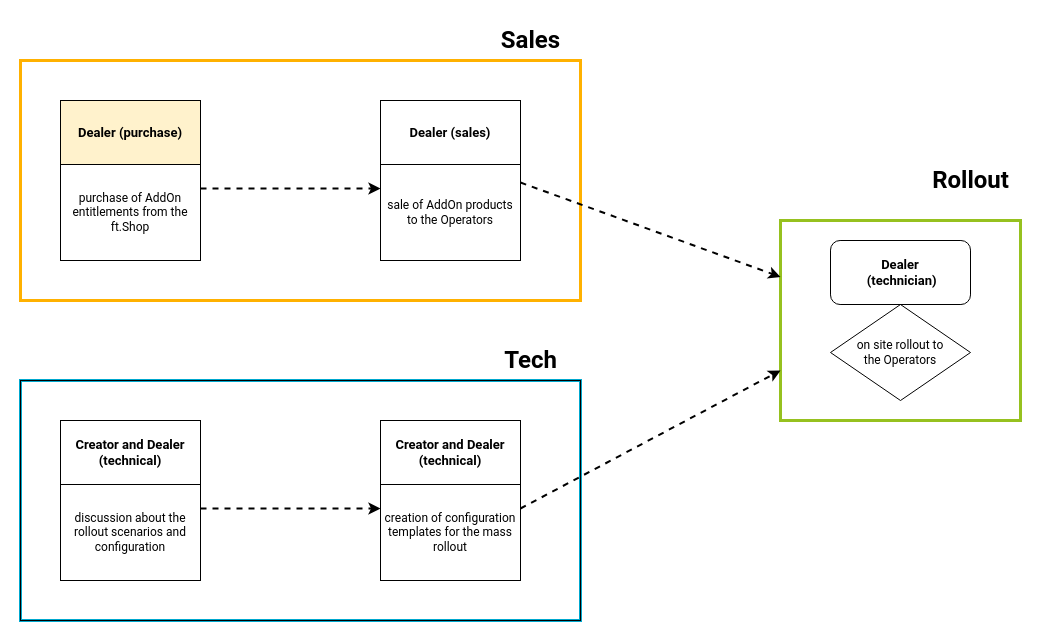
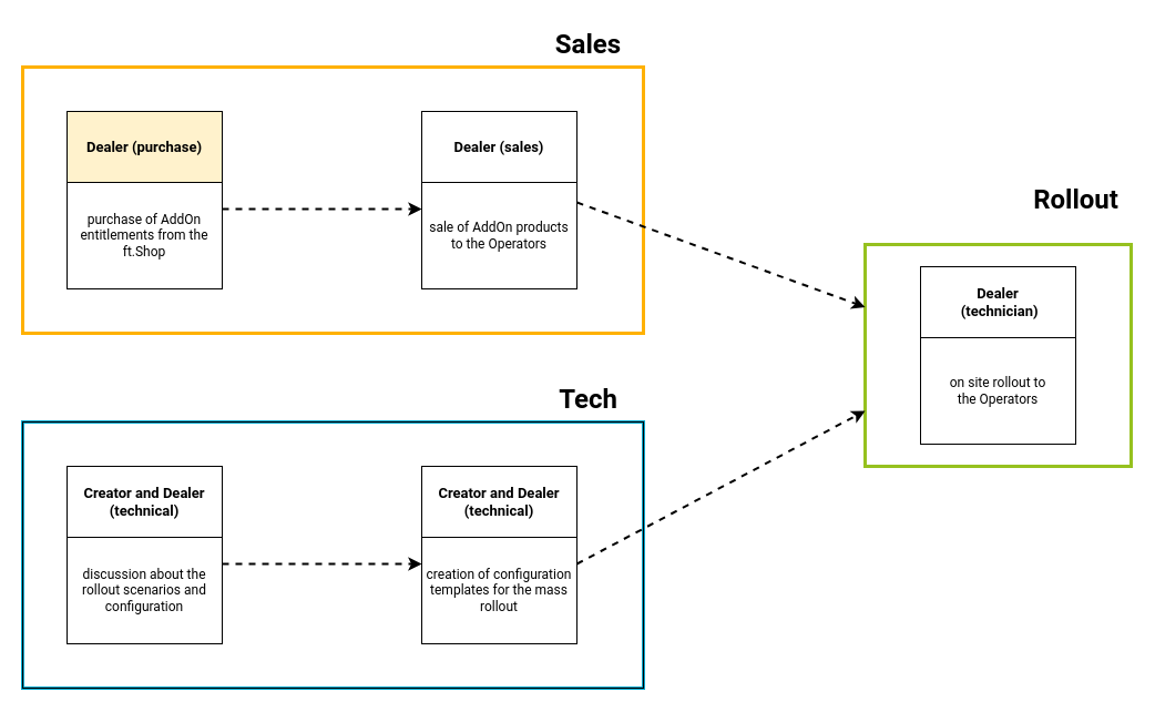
  <mxCell id="0" />
  <mxCell id="1" parent="0" />
  <mxCell id="2" value="" style="rounded=0;whiteSpace=wrap;html=1;fillColor=none;strokeWidth=3;strokeColor=#ffb100;" parent="1" vertex="1"><mxGeometry y="60" width="560" height="240" as="geometry" x="20" /></mxCell>
  <mxCell id="3" value="" style="group;strokeWidth=3;strokeColor=#00a8ce;" parent="1" vertex="1" connectable="0"><mxGeometry y="380" width="560" height="240" as="geometry" x="20" /></mxCell>
  <mxCell id="4" value="" style="rounded=0;whiteSpace=wrap;html=1;fillColor=none;" parent="3" vertex="1"><mxGeometry width="560" height="240" as="geometry" /></mxCell>
  <mxCell id="5" value="" style="group" parent="3" vertex="1" connectable="0"><mxGeometry x="40" y="40" width="140" height="160" as="geometry" /></mxCell>
  <mxCell id="6" value="&lt;span style=&quot;font-family: &amp;#34;roboto&amp;#34;&quot;&gt;discussion about the rollout scenarios and configuration&lt;/span&gt;" style="rounded=0;whiteSpace=wrap;html=1;" parent="5" vertex="1"><mxGeometry y="64" width="140" height="96" as="geometry" /></mxCell>
  <mxCell id="7" value="&lt;font face=&quot;Roboto&quot; data-font-src=&quot;https://fonts.googleapis.com/css?family=Roboto&quot; style=&quot;font-size: 13px&quot;&gt;&lt;b&gt;Creator and Dealer (technical)&lt;/b&gt;&lt;/font&gt;" style="rounded=0;whiteSpace=wrap;html=1;" parent="5" vertex="1"><mxGeometry width="140" height="64" as="geometry" /></mxCell>
  <mxCell id="8" value="" style="group" parent="3" vertex="1" connectable="0"><mxGeometry x="360" y="40" width="140" height="160" as="geometry" /></mxCell>
  <mxCell id="9" value="&lt;span style=&quot;font-family: &amp;#34;roboto&amp;#34;&quot;&gt;creation of configuration templates for the mass rollout&lt;/span&gt;" style="rounded=0;whiteSpace=wrap;html=1;" parent="8" vertex="1"><mxGeometry y="64" width="140" height="96" as="geometry" /></mxCell>
  <mxCell id="10" value="&lt;b style=&quot;font-family: &amp;#34;roboto&amp;#34; ; font-size: 13px&quot;&gt;Creator and Dealer (technical)&lt;/b&gt;" style="rounded=0;whiteSpace=wrap;html=1;" parent="8" vertex="1"><mxGeometry width="140" height="64" as="geometry" /></mxCell>
  <mxCell id="11" value="" style="endArrow=classic;html=1;exitX=1;exitY=0.25;exitDx=0;exitDy=0;strokeWidth=2;dashed=1;entryX=0;entryY=0.25;entryDx=0;entryDy=0;" parent="3" source="6" target="9" edge="1"><mxGeometry width="50" height="50" relative="1" as="geometry"><mxPoint x="179.76" y="140" as="sourcePoint" /><mxPoint x="360" y="141.441" as="targetPoint" /></mxGeometry></mxCell>
  <mxCell id="12" value="&lt;font face=&quot;Roboto&quot; data-font-src=&quot;https://fonts.googleapis.com/css?family=Roboto&quot;&gt;Sales&lt;/font&gt;" style="text;strokeColor=none;fillColor=none;html=1;fontSize=24;fontStyle=1;verticalAlign=middle;align=center;" parent="1" vertex="1"><mxGeometry x="480" y="20" width="100" height="40" as="geometry" /></mxCell>
  <mxCell id="13" value="&lt;font face=&quot;Roboto&quot; data-font-src=&quot;https://fonts.googleapis.com/css?family=Roboto&quot;&gt;Tech&lt;/font&gt;" style="text;strokeColor=none;fillColor=none;html=1;fontSize=24;fontStyle=1;verticalAlign=middle;align=center;" parent="1" vertex="1"><mxGeometry x="480" y="340" width="100" height="40" as="geometry" /></mxCell>
  <mxCell id="14" value="" style="rounded=0;whiteSpace=wrap;html=1;fillColor=none;strokeWidth=3;strokeColor=#96c11f;" parent="1" vertex="1"><mxGeometry x="780" y="220" width="240" height="200" as="geometry" /></mxCell>
- <mxCell id="15" value="&lt;font face=&quot;roboto&quot;&gt;on site rollout to &lt;br&gt;the Operators&lt;/font&gt;" style="rhombus;whiteSpace=wrap;html=1;" parent="1" vertex="1"><mxGeometry x="830" y="304" width="140" height="96" as="geometry" /></mxCell>
- <mxCell id="16" value="&lt;b style=&quot;font-family: &amp;#34;roboto&amp;#34; ; font-size: 13px&quot;&gt;Dealer&lt;br&gt;&amp;nbsp;(technician)&lt;/b&gt;" style="whiteSpace=wrap;html=1;rounded=1;" parent="1" vertex="1"><mxGeometry x="830" y="240" width="140" height="64" as="geometry" /></mxCell>
+ <mxCell id="15" value="&lt;font face=&quot;roboto&quot;&gt;on site rollout to &lt;br&gt;the Operators&lt;/font&gt;" style="rounded=0;whiteSpace=wrap;html=1;" parent="1" vertex="1"><mxGeometry x="830" y="304" width="140" height="96" as="geometry" /></mxCell>
+ <mxCell id="16" value="&lt;b style=&quot;font-family: &amp;#34;roboto&amp;#34; ; font-size: 13px&quot;&gt;Dealer&lt;br&gt;&amp;nbsp;(technician)&lt;/b&gt;" style="rounded=0;whiteSpace=wrap;html=1;" parent="1" vertex="1"><mxGeometry x="830" y="240" width="140" height="64" as="geometry" /></mxCell>
  <mxCell id="17" value="&lt;font face=&quot;Roboto&quot; data-font-src=&quot;https://fonts.googleapis.com/css?family=Roboto&quot;&gt;Rollout&lt;/font&gt;" style="text;strokeColor=none;fillColor=none;html=1;fontSize=24;fontStyle=1;verticalAlign=middle;align=center;" parent="1" vertex="1"><mxGeometry x="920" y="160" width="100" height="40" as="geometry" /></mxCell>
  <mxCell id="18" value="" style="endArrow=classic;html=1;exitX=1;exitY=0.188;exitDx=0;exitDy=0;strokeWidth=2;dashed=1;exitPerimeter=0;" parent="1" source="21" target="14" edge="1"><mxGeometry width="50" height="50" relative="1" as="geometry"><mxPoint x="210" y="518" as="sourcePoint" /><mxPoint x="390" y="518" as="targetPoint" /></mxGeometry></mxCell>
  <mxCell id="19" value="" style="endArrow=classic;html=1;exitX=1;exitY=0.25;exitDx=0;exitDy=0;strokeWidth=2;dashed=1;entryX=0;entryY=0.75;entryDx=0;entryDy=0;" parent="1" source="9" target="14" edge="1"><mxGeometry width="50" height="50" relative="1" as="geometry"><mxPoint x="530" y="192.048" as="sourcePoint" /><mxPoint x="790" y="286.436" as="targetPoint" /></mxGeometry></mxCell>
  <mxCell id="20" value="" style="group" parent="1" vertex="1" connectable="0"><mxGeometry x="380" y="100" width="140" height="160" as="geometry" /></mxCell>
  <mxCell id="21" value="&lt;span style=&quot;font-family: &amp;#34;roboto&amp;#34;&quot;&gt;sale of AddOn products to the Operators&lt;/span&gt;" style="rounded=0;whiteSpace=wrap;html=1;" parent="20" vertex="1"><mxGeometry y="64" width="140" height="96" as="geometry" /></mxCell>
  <mxCell id="22" value="&lt;font face=&quot;Roboto&quot; data-font-src=&quot;https://fonts.googleapis.com/css?family=Roboto&quot; style=&quot;font-size: 13px&quot;&gt;&lt;b&gt;Dealer (sales)&lt;/b&gt;&lt;/font&gt;" style="rounded=0;whiteSpace=wrap;html=1;" parent="20" vertex="1"><mxGeometry width="140" height="64" as="geometry" /></mxCell>
  <mxCell id="23" value="" style="endArrow=classic;html=1;strokeWidth=2;dashed=1;entryX=0;entryY=0.25;entryDx=0;entryDy=0;" parent="1" target="21" edge="1"><mxGeometry width="50" height="50" relative="1" as="geometry"><mxPoint x="200" y="188" as="sourcePoint" /><mxPoint x="390" y="518" as="targetPoint" /></mxGeometry></mxCell>
  <mxCell id="24" value="&lt;span style=&quot;font-family: &amp;#34;roboto&amp;#34;&quot;&gt;purchase of AddOn entitlements from the ft.Shop&lt;/span&gt;" style="rounded=0;whiteSpace=wrap;html=1;" parent="1" vertex="1"><mxGeometry x="60" y="164" width="140" height="96" as="geometry" /></mxCell>
  <mxCell id="25" value="&lt;font face=&quot;Roboto&quot; data-font-src=&quot;https://fonts.googleapis.com/css?family=Roboto&quot; size=&quot;1&quot;&gt;&lt;b style=&quot;font-size: 13px&quot;&gt;Dealer (purchase)&lt;/b&gt;&lt;/font&gt;" style="rounded=0;whiteSpace=wrap;html=1;fillColor=#fff2cc;" parent="1" vertex="1"><mxGeometry x="60" y="100" width="140" height="64" as="geometry" /></mxCell>
